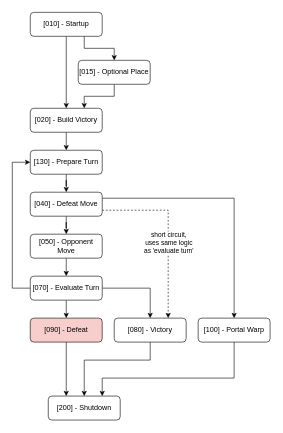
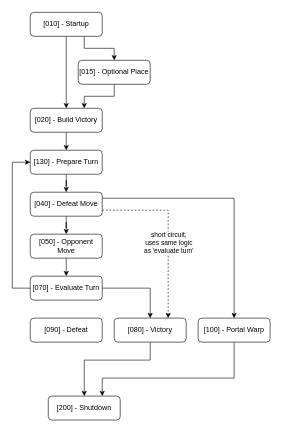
  <mxCell id="0" />
  <mxCell id="1" parent="0" />
  <mxCell id="2" style="edgeStyle=orthogonalEdgeStyle;rounded=0;orthogonalLoop=1;jettySize=auto;html=1;exitX=0.75;exitY=1;exitDx=0;exitDy=0;entryX=0.5;entryY=0;entryDx=0;entryDy=0;" parent="1" source="4" target="6" edge="1"><mxGeometry relative="1" as="geometry"><Array as="points"><mxPoint x="140" y="80" /><mxPoint x="190" y="80" /></Array></mxGeometry></mxCell>
  <mxCell id="3" style="edgeStyle=orthogonalEdgeStyle;rounded=0;orthogonalLoop=1;jettySize=auto;html=1;exitX=0.5;exitY=1;exitDx=0;exitDy=0;entryX=0.5;entryY=0;entryDx=0;entryDy=0;" parent="1" source="4" target="8" edge="1"><mxGeometry relative="1" as="geometry" /></mxCell>
  <mxCell id="4" value="&lt;span style=&quot;text-align: left;&quot;&gt;[010] - Startup&lt;/span&gt;" style="rounded=1;whiteSpace=wrap;html=1;fontSize=12;glass=0;strokeWidth=1;shadow=0;" parent="1" vertex="1"><mxGeometry x="50" y="20" width="120" height="40" as="geometry" /></mxCell>
  <mxCell id="5" style="edgeStyle=orthogonalEdgeStyle;rounded=0;orthogonalLoop=1;jettySize=auto;html=1;exitX=0.5;exitY=1;exitDx=0;exitDy=0;entryX=0.75;entryY=0;entryDx=0;entryDy=0;" parent="1" source="6" target="8" edge="1"><mxGeometry relative="1" as="geometry"><Array as="points"><mxPoint x="190" y="160" /><mxPoint x="140" y="160" /></Array></mxGeometry></mxCell>
  <mxCell id="6" value="&lt;span style=&quot;text-align: left;&quot;&gt;[015] - Optional Place&lt;/span&gt;" style="rounded=1;whiteSpace=wrap;html=1;fontSize=12;glass=0;strokeWidth=1;shadow=0;" parent="1" vertex="1"><mxGeometry x="130" y="100" width="120" height="40" as="geometry" /></mxCell>
  <mxCell id="7" style="edgeStyle=orthogonalEdgeStyle;rounded=0;orthogonalLoop=1;jettySize=auto;html=1;exitX=0.5;exitY=1;exitDx=0;exitDy=0;entryX=0.5;entryY=0;entryDx=0;entryDy=0;" parent="1" source="8" target="15" edge="1"><mxGeometry relative="1" as="geometry" /></mxCell>
  <mxCell id="8" value="&lt;span style=&quot;text-align: left;&quot;&gt;[020] - Build Victory&lt;/span&gt;" style="rounded=1;whiteSpace=wrap;html=1;fontSize=12;glass=0;strokeWidth=1;shadow=0;" parent="1" vertex="1"><mxGeometry x="50" y="180" width="120" height="40" as="geometry" /></mxCell>
  <mxCell id="9" style="edgeStyle=orthogonalEdgeStyle;rounded=0;orthogonalLoop=1;jettySize=auto;html=1;exitX=0.5;exitY=1;exitDx=0;exitDy=0;" parent="1" source="13" target="17" edge="1"><mxGeometry relative="1" as="geometry" /></mxCell>
  <mxCell id="10" style="edgeStyle=orthogonalEdgeStyle;rounded=0;orthogonalLoop=1;jettySize=auto;html=1;exitX=1;exitY=0.25;exitDx=0;exitDy=0;entryX=0.5;entryY=0;entryDx=0;entryDy=0;" parent="1" source="13" target="27" edge="1"><mxGeometry relative="1" as="geometry" /></mxCell>
  <mxCell id="11" style="edgeStyle=orthogonalEdgeStyle;rounded=0;orthogonalLoop=1;jettySize=auto;html=1;exitX=1;exitY=0.75;exitDx=0;exitDy=0;entryX=0.75;entryY=0;entryDx=0;entryDy=0;dashed=1;" parent="1" source="13" target="23" edge="1"><mxGeometry relative="1" as="geometry" /></mxCell>
  <mxCell id="12" value="short circuit,&lt;div&gt;uses same logic&lt;/div&gt;&lt;div&gt;as 'evaluate turn'&lt;br&gt;&lt;/div&gt;" style="edgeLabel;html=1;align=center;verticalAlign=middle;resizable=0;points=[];" parent="11" vertex="1" connectable="0"><mxGeometry x="0.131" relative="1" as="geometry"><mxPoint as="offset" /></mxGeometry></mxCell>
  <mxCell id="13" value="&lt;span style=&quot;text-align: left;&quot;&gt;[040] - Defeat Move&lt;/span&gt;" style="rounded=1;whiteSpace=wrap;html=1;fontSize=12;glass=0;strokeWidth=1;shadow=0;" parent="1" vertex="1"><mxGeometry x="50" y="320" width="120" height="40" as="geometry" /></mxCell>
  <mxCell id="14" style="edgeStyle=orthogonalEdgeStyle;rounded=0;orthogonalLoop=1;jettySize=auto;html=1;exitX=0.5;exitY=1;exitDx=0;exitDy=0;" parent="1" source="15" target="13" edge="1"><mxGeometry relative="1" as="geometry" /></mxCell>
  <mxCell id="15" value="&lt;span style=&quot;text-align: left;&quot;&gt;[130] - Prepare Turn&lt;/span&gt;" style="rounded=1;whiteSpace=wrap;html=1;fontSize=12;glass=0;strokeWidth=1;shadow=0;" parent="1" vertex="1"><mxGeometry x="50" y="250" width="120" height="40" as="geometry" /></mxCell>
  <mxCell id="16" style="edgeStyle=orthogonalEdgeStyle;rounded=0;orthogonalLoop=1;jettySize=auto;html=1;exitX=0.5;exitY=1;exitDx=0;exitDy=0;entryX=0.5;entryY=0;entryDx=0;entryDy=0;" parent="1" source="17" target="21" edge="1"><mxGeometry relative="1" as="geometry" /></mxCell>
  <mxCell id="17" value="&lt;span style=&quot;text-align: left;&quot;&gt;[050] - Opponent Move&lt;/span&gt;" style="rounded=1;whiteSpace=wrap;html=1;fontSize=12;glass=0;strokeWidth=1;shadow=0;" parent="1" vertex="1"><mxGeometry x="50" y="390" width="120" height="40" as="geometry" /></mxCell>
  <mxCell id="18" style="edgeStyle=orthogonalEdgeStyle;rounded=0;orthogonalLoop=1;jettySize=auto;html=1;entryX=0.5;entryY=0;entryDx=0;entryDy=0;exitX=1;exitY=0.5;exitDx=0;exitDy=0;" parent="1" source="21" target="23" edge="1"><mxGeometry relative="1" as="geometry"><mxPoint x="230" y="440" as="sourcePoint" /></mxGeometry></mxCell>
- <mxCell id="19" style="edgeStyle=orthogonalEdgeStyle;rounded=0;orthogonalLoop=1;jettySize=auto;html=1;exitX=0.5;exitY=1;exitDx=0;exitDy=0;entryX=0.5;entryY=0;entryDx=0;entryDy=0;" parent="1" source="21" target="25" edge="1"><mxGeometry relative="1" as="geometry" /></mxCell>
  <mxCell id="20" style="edgeStyle=orthogonalEdgeStyle;rounded=0;orthogonalLoop=1;jettySize=auto;html=1;exitX=0;exitY=0.5;exitDx=0;exitDy=0;entryX=0;entryY=0.5;entryDx=0;entryDy=0;" edge="1" parent="1" source="21" target="15"><mxGeometry relative="1" as="geometry"><Array as="points"><mxPoint x="20" y="480" /><mxPoint x="20" y="270" /></Array></mxGeometry></mxCell>
  <mxCell id="21" value="&lt;span style=&quot;text-align: left;&quot;&gt;[070] - Evaluate Turn&lt;/span&gt;" style="rounded=1;whiteSpace=wrap;html=1;fontSize=12;glass=0;strokeWidth=1;shadow=0;" parent="1" vertex="1"><mxGeometry x="50" y="460" width="120" height="40" as="geometry" /></mxCell>
  <mxCell id="22" style="edgeStyle=orthogonalEdgeStyle;rounded=0;orthogonalLoop=1;jettySize=auto;html=1;exitX=0.5;exitY=1;exitDx=0;exitDy=0;entryX=0.5;entryY=0;entryDx=0;entryDy=0;" parent="1" source="23" target="28" edge="1"><mxGeometry relative="1" as="geometry"><Array as="points"><mxPoint x="250" y="600" /><mxPoint x="140" y="600" /></Array></mxGeometry></mxCell>
  <mxCell id="23" value="&lt;span style=&quot;text-align: left;&quot;&gt;[080] - Victory&lt;/span&gt;" style="rounded=1;whiteSpace=wrap;html=1;fontSize=12;glass=0;strokeWidth=1;shadow=0;" parent="1" vertex="1"><mxGeometry x="190" y="530" width="120" height="40" as="geometry" /></mxCell>
- <mxCell id="24" style="edgeStyle=orthogonalEdgeStyle;rounded=0;orthogonalLoop=1;jettySize=auto;html=1;exitX=0.5;exitY=1;exitDx=0;exitDy=0;entryX=0.25;entryY=0;entryDx=0;entryDy=0;" parent="1" source="25" target="28" edge="1"><mxGeometry relative="1" as="geometry" /></mxCell>
- <mxCell id="25" value="&lt;span style=&quot;text-align: left;&quot;&gt;[090] - Defeat&lt;/span&gt;" style="rounded=1;whiteSpace=wrap;html=1;fontSize=12;glass=0;strokeWidth=1;shadow=0;fillColor=#f8cecc;" parent="1" vertex="1"><mxGeometry x="50" y="530" width="120" height="40" as="geometry" /></mxCell>
+ <mxCell id="25" value="&lt;span style=&quot;text-align: left;&quot;&gt;[090] - Defeat&lt;/span&gt;" style="rounded=1;whiteSpace=wrap;html=1;fontSize=12;glass=0;strokeWidth=1;shadow=0;" parent="1" vertex="1"><mxGeometry x="50" y="530" width="120" height="40" as="geometry" /></mxCell>
  <mxCell id="26" style="edgeStyle=orthogonalEdgeStyle;rounded=0;orthogonalLoop=1;jettySize=auto;html=1;exitX=0.5;exitY=1;exitDx=0;exitDy=0;entryX=0.75;entryY=0;entryDx=0;entryDy=0;" parent="1" source="27" target="28" edge="1"><mxGeometry relative="1" as="geometry"><mxPoint x="110" y="690" as="targetPoint" /><Array as="points"><mxPoint x="390" y="630" /><mxPoint x="170" y="630" /></Array></mxGeometry></mxCell>
  <mxCell id="27" value="&lt;span style=&quot;text-align: left;&quot;&gt;[100] - Portal Warp&lt;/span&gt;" style="rounded=1;whiteSpace=wrap;html=1;fontSize=12;glass=0;strokeWidth=1;shadow=0;" parent="1" vertex="1"><mxGeometry x="330" y="530" width="120" height="40" as="geometry" /></mxCell>
  <mxCell id="28" value="&lt;span style=&quot;text-align: left;&quot;&gt;[200] - Shutdown&lt;/span&gt;" style="rounded=1;whiteSpace=wrap;html=1;fontSize=12;glass=0;strokeWidth=1;shadow=0;" parent="1" vertex="1"><mxGeometry x="80" y="660" width="120" height="40" as="geometry" /></mxCell>
